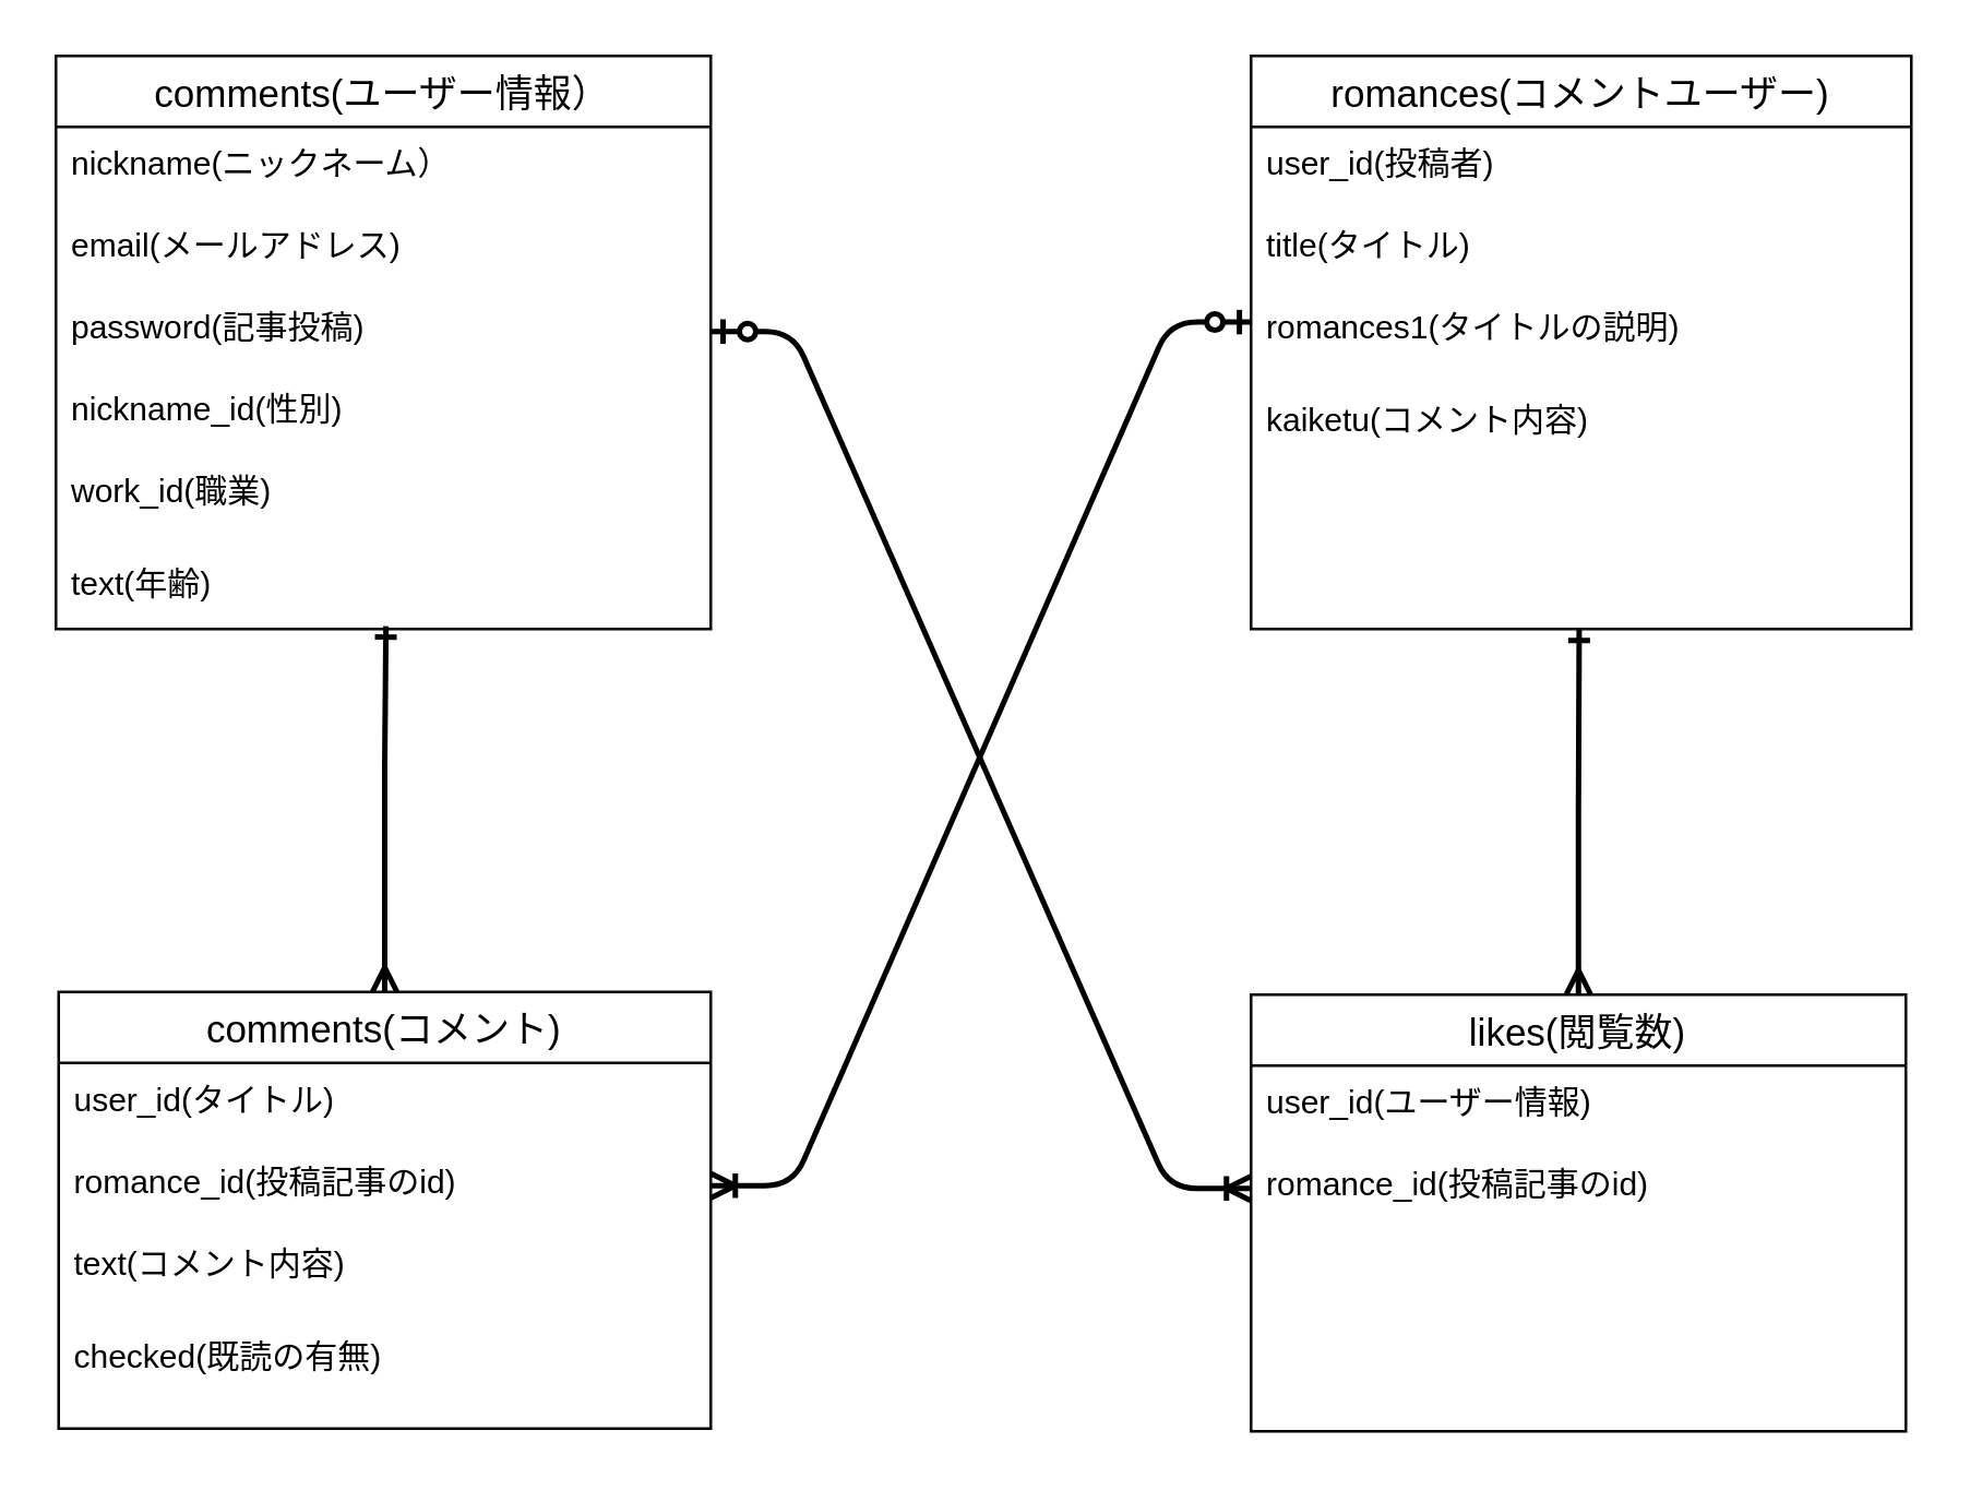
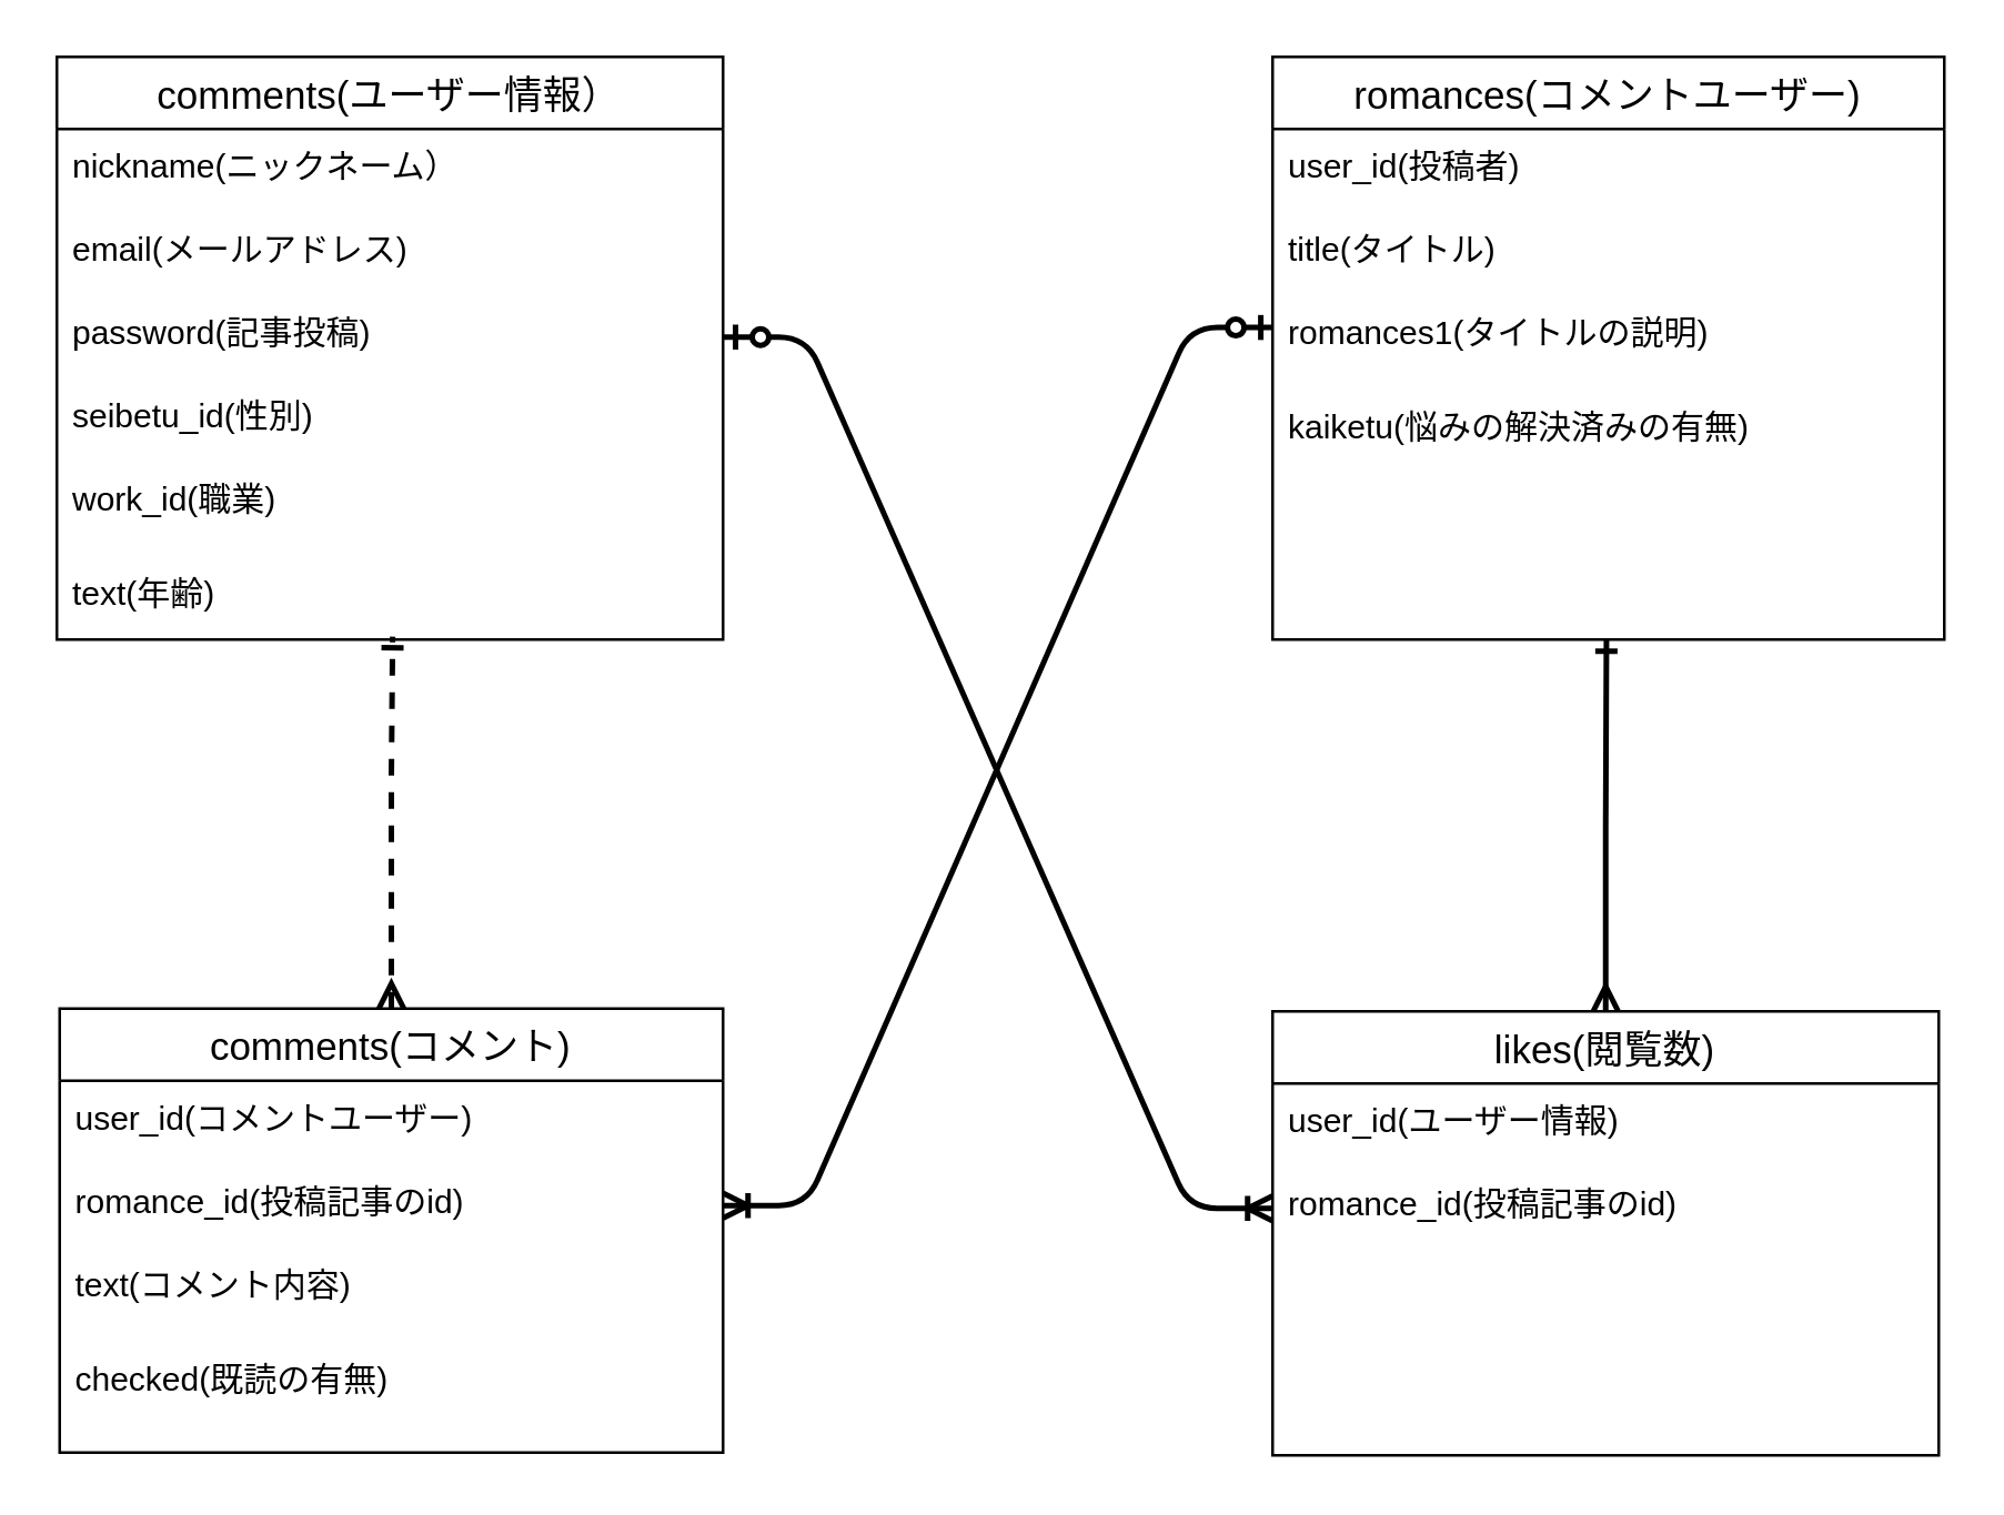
  <mxCell id="0" />
  <mxCell id="1" parent="0" />
  <mxCell id="2" value="comments(ユーザー情報）" style="swimlane;fontStyle=0;childLayout=stackLayout;horizontal=1;startSize=26;horizontalStack=0;resizeParent=1;resizeParentMax=0;resizeLast=0;collapsible=1;marginBottom=0;align=center;fontSize=14;" parent="1" vertex="1"><mxGeometry x="20" y="20" width="240" height="210" as="geometry" /></mxCell>
  <mxCell id="3" value="nickname(ニックネーム）" style="text;strokeColor=none;fillColor=none;spacingLeft=4;spacingRight=4;overflow=hidden;rotatable=0;points=[[0,0.5],[1,0.5]];portConstraint=eastwest;fontSize=12;" parent="2" vertex="1"><mxGeometry y="26" width="240" height="30" as="geometry" /></mxCell>
  <mxCell id="4" value="email(メールアドレス)" style="text;strokeColor=none;fillColor=none;spacingLeft=4;spacingRight=4;overflow=hidden;rotatable=0;points=[[0,0.5],[1,0.5]];portConstraint=eastwest;fontSize=12;" parent="2" vertex="1"><mxGeometry y="56" width="240" height="30" as="geometry" /></mxCell>
  <mxCell id="5" value="password(記事投稿)" style="text;strokeColor=none;fillColor=none;spacingLeft=4;spacingRight=4;overflow=hidden;rotatable=0;points=[[0,0.5],[1,0.5]];portConstraint=eastwest;fontSize=12;" parent="2" vertex="1"><mxGeometry y="86" width="240" height="30" as="geometry" /></mxCell>
- <mxCell id="6" value="nickname_id(性別)" style="text;strokeColor=none;fillColor=none;spacingLeft=4;spacingRight=4;overflow=hidden;rotatable=0;points=[[0,0.5],[1,0.5]];portConstraint=eastwest;fontSize=12;" parent="2" vertex="1"><mxGeometry y="116" width="240" height="30" as="geometry" /></mxCell>
+ <mxCell id="6" value="seibetu_id(性別)" style="text;strokeColor=none;fillColor=none;spacingLeft=4;spacingRight=4;overflow=hidden;rotatable=0;points=[[0,0.5],[1,0.5]];portConstraint=eastwest;fontSize=12;" parent="2" vertex="1"><mxGeometry y="116" width="240" height="30" as="geometry" /></mxCell>
  <mxCell id="7" value="work_id(職業)" style="text;strokeColor=none;fillColor=none;spacingLeft=4;spacingRight=4;overflow=hidden;rotatable=0;points=[[0,0.5],[1,0.5]];portConstraint=eastwest;fontSize=12;" parent="2" vertex="1"><mxGeometry y="146" width="240" height="34" as="geometry" /></mxCell>
  <mxCell id="8" value="text(年齢)" style="text;strokeColor=none;fillColor=none;spacingLeft=4;spacingRight=4;overflow=hidden;rotatable=0;points=[[0,0.5],[1,0.5]];portConstraint=eastwest;fontSize=12;" parent="2" vertex="1"><mxGeometry y="180" width="240" height="30" as="geometry" /></mxCell>
- <mxCell id="9" style="edgeStyle=orthogonalEdgeStyle;rounded=0;jumpSize=8;orthogonalLoop=1;jettySize=auto;html=1;entryX=0.504;entryY=0.965;entryDx=0;entryDy=0;entryPerimeter=0;startArrow=ERmany;startFill=0;startSize=6;sourcePerimeterSpacing=0;endArrow=ERone;endFill=0;endSize=5;targetPerimeterSpacing=0;strokeWidth=2;" edge="1" parent="1" source="10" target="8"><mxGeometry relative="1" as="geometry"><Array as="points"><mxPoint x="141" y="280" /><mxPoint x="141" y="280" /></Array></mxGeometry></mxCell>
+ <mxCell id="9" style="edgeStyle=orthogonalEdgeStyle;rounded=0;jumpSize=8;orthogonalLoop=1;jettySize=auto;html=1;entryX=0.504;entryY=0.965;entryDx=0;entryDy=0;entryPerimeter=0;startArrow=ERmany;startFill=0;startSize=6;sourcePerimeterSpacing=0;endArrow=ERone;endFill=0;endSize=5;targetPerimeterSpacing=0;strokeWidth=2;dashed=1;" edge="1" parent="1" source="10" target="8"><mxGeometry relative="1" as="geometry"><Array as="points"><mxPoint x="141" y="280" /><mxPoint x="141" y="280" /></Array></mxGeometry></mxCell>
  <mxCell id="10" value="comments(コメント)" style="swimlane;fontStyle=0;childLayout=stackLayout;horizontal=1;startSize=26;horizontalStack=0;resizeParent=1;resizeParentMax=0;resizeLast=0;collapsible=1;marginBottom=0;align=center;fontSize=14;" parent="1" vertex="1"><mxGeometry x="21" y="363" width="239" height="160" as="geometry" /></mxCell>
- <mxCell id="11" value="user_id(タイトル)" style="text;strokeColor=none;fillColor=none;spacingLeft=4;spacingRight=4;overflow=hidden;rotatable=0;points=[[0,0.5],[1,0.5]];portConstraint=eastwest;fontSize=12;" parent="10" vertex="1"><mxGeometry y="26" width="239" height="30" as="geometry" /></mxCell>
+ <mxCell id="11" value="user_id(コメントユーザー)" style="text;strokeColor=none;fillColor=none;spacingLeft=4;spacingRight=4;overflow=hidden;rotatable=0;points=[[0,0.5],[1,0.5]];portConstraint=eastwest;fontSize=12;" parent="10" vertex="1"><mxGeometry y="26" width="239" height="30" as="geometry" /></mxCell>
  <mxCell id="12" value="romance_id(投稿記事のid)" style="text;strokeColor=none;fillColor=none;spacingLeft=4;spacingRight=4;overflow=hidden;rotatable=0;points=[[0,0.5],[1,0.5]];portConstraint=eastwest;fontSize=12;" parent="10" vertex="1"><mxGeometry y="56" width="239" height="30" as="geometry" /></mxCell>
  <mxCell id="13" value="text(コメント内容)" style="text;strokeColor=none;fillColor=none;spacingLeft=4;spacingRight=4;overflow=hidden;rotatable=0;points=[[0,0.5],[1,0.5]];portConstraint=eastwest;fontSize=12;" parent="10" vertex="1"><mxGeometry y="86" width="239" height="34" as="geometry" /></mxCell>
  <mxCell id="14" value="checked(既読の有無)" style="text;strokeColor=none;fillColor=none;spacingLeft=4;spacingRight=4;overflow=hidden;rotatable=0;points=[[0,0.5],[1,0.5]];portConstraint=eastwest;fontSize=12;" vertex="1" parent="10"><mxGeometry y="120" width="239" height="40" as="geometry" /></mxCell>
  <mxCell id="15" value="romances(コメントユーザー)" style="swimlane;fontStyle=0;childLayout=stackLayout;horizontal=1;startSize=26;horizontalStack=0;resizeParent=1;resizeParentMax=0;resizeLast=0;collapsible=1;marginBottom=0;align=center;fontSize=14;" parent="1" vertex="1"><mxGeometry x="458" y="20" width="242" height="210" as="geometry" /></mxCell>
  <mxCell id="16" value="user_id(投稿者)" style="text;strokeColor=none;fillColor=none;spacingLeft=4;spacingRight=4;overflow=hidden;rotatable=0;points=[[0,0.5],[1,0.5]];portConstraint=eastwest;fontSize=12;" parent="15" vertex="1"><mxGeometry y="26" width="242" height="30" as="geometry" /></mxCell>
  <mxCell id="17" value="title(タイトル)" style="text;strokeColor=none;fillColor=none;spacingLeft=4;spacingRight=4;overflow=hidden;rotatable=0;points=[[0,0.5],[1,0.5]];portConstraint=eastwest;fontSize=12;" parent="15" vertex="1"><mxGeometry y="56" width="242" height="30" as="geometry" /></mxCell>
  <mxCell id="18" value="romances1(タイトルの説明)" style="text;strokeColor=none;fillColor=none;spacingLeft=4;spacingRight=4;overflow=hidden;rotatable=0;points=[[0,0.5],[1,0.5]];portConstraint=eastwest;fontSize=12;" parent="15" vertex="1"><mxGeometry y="86" width="242" height="34" as="geometry" /></mxCell>
- <mxCell id="19" value="kaiketu(コメント内容)" style="text;strokeColor=none;fillColor=none;spacingLeft=4;spacingRight=4;overflow=hidden;rotatable=0;points=[[0,0.5],[1,0.5]];portConstraint=eastwest;fontSize=12;" vertex="1" parent="15"><mxGeometry y="120" width="242" height="34" as="geometry" /></mxCell>
+ <mxCell id="19" value="kaiketu(悩みの解決済みの有無)" style="text;strokeColor=none;fillColor=none;spacingLeft=4;spacingRight=4;overflow=hidden;rotatable=0;points=[[0,0.5],[1,0.5]];portConstraint=eastwest;fontSize=12;" vertex="1" parent="15"><mxGeometry y="120" width="242" height="34" as="geometry" /></mxCell>
  <mxCell id="20" value="  " style="text;strokeColor=none;fillColor=none;spacingLeft=4;spacingRight=4;overflow=hidden;rotatable=0;points=[[0,0.5],[1,0.5]];portConstraint=eastwest;fontSize=12;" vertex="1" parent="15"><mxGeometry y="154" width="242" height="56" as="geometry" /></mxCell>
  <mxCell id="21" style="edgeStyle=orthogonalEdgeStyle;rounded=0;jumpSize=8;orthogonalLoop=1;jettySize=auto;html=1;entryX=0.497;entryY=1.004;entryDx=0;entryDy=0;entryPerimeter=0;startArrow=ERmany;startFill=0;startSize=6;sourcePerimeterSpacing=0;endArrow=ERone;endFill=0;endSize=5;targetPerimeterSpacing=0;strokeWidth=2;" edge="1" parent="1" source="22" target="20"><mxGeometry relative="1" as="geometry" /></mxCell>
  <mxCell id="22" value="likes(閲覧数)" style="swimlane;fontStyle=0;childLayout=stackLayout;horizontal=1;startSize=26;horizontalStack=0;resizeParent=1;resizeParentMax=0;resizeLast=0;collapsible=1;marginBottom=0;align=center;fontSize=14;" parent="1" vertex="1"><mxGeometry x="458" y="364" width="240" height="160" as="geometry" /></mxCell>
  <mxCell id="23" value="user_id(ユーザー情報)" style="text;strokeColor=none;fillColor=none;spacingLeft=4;spacingRight=4;overflow=hidden;rotatable=0;points=[[0,0.5],[1,0.5]];portConstraint=eastwest;fontSize=12;" parent="22" vertex="1"><mxGeometry y="26" width="240" height="30" as="geometry" /></mxCell>
  <mxCell id="24" value="romance_id(投稿記事のid)" style="text;strokeColor=none;fillColor=none;spacingLeft=4;spacingRight=4;overflow=hidden;rotatable=0;points=[[0,0.5],[1,0.5]];portConstraint=eastwest;fontSize=12;" vertex="1" parent="22"><mxGeometry y="56" width="240" height="30" as="geometry" /></mxCell>
  <mxCell id="25" value="    " style="text;strokeColor=none;fillColor=none;spacingLeft=4;spacingRight=4;overflow=hidden;rotatable=0;points=[[0,0.5],[1,0.5]];portConstraint=eastwest;fontSize=12;" parent="22" vertex="1"><mxGeometry y="86" width="240" height="30" as="geometry" /></mxCell>
  <mxCell id="26" value="  " style="text;strokeColor=none;fillColor=none;spacingLeft=4;spacingRight=4;overflow=hidden;rotatable=0;points=[[0,0.5],[1,0.5]];portConstraint=eastwest;fontSize=12;" vertex="1" parent="22"><mxGeometry y="116" width="240" height="44" as="geometry" /></mxCell>
  <mxCell id="27" value="" style="edgeStyle=entityRelationEdgeStyle;fontSize=12;html=1;endArrow=ERoneToMany;startArrow=ERzeroToOne;jumpSize=8;entryX=1;entryY=0.5;entryDx=0;entryDy=0;exitX=0.001;exitY=0.339;exitDx=0;exitDy=0;exitPerimeter=0;strokeWidth=2;" parent="1" source="18" target="12" edge="1"><mxGeometry width="100" height="100" relative="1" as="geometry"><mxPoint x="280" y="280" as="sourcePoint" /><mxPoint x="480" y="280" as="targetPoint" /></mxGeometry></mxCell>
  <mxCell id="28" value="" style="edgeStyle=entityRelationEdgeStyle;fontSize=12;html=1;endArrow=ERoneToMany;startArrow=ERzeroToOne;exitX=1;exitY=0.5;exitDx=0;exitDy=0;entryX=0;entryY=0.5;entryDx=0;entryDy=0;strokeWidth=2;" parent="1" target="24" edge="1" source="5"><mxGeometry width="100" height="100" relative="1" as="geometry"><mxPoint x="290" y="213" as="sourcePoint" /><mxPoint x="447" y="430" as="targetPoint" /></mxGeometry></mxCell>
